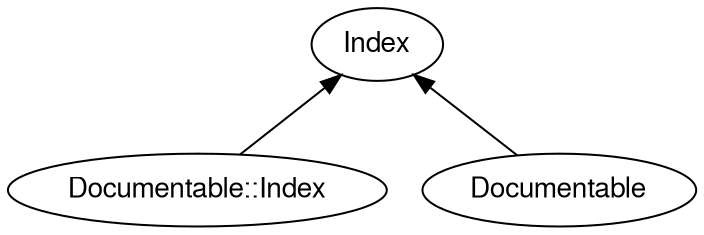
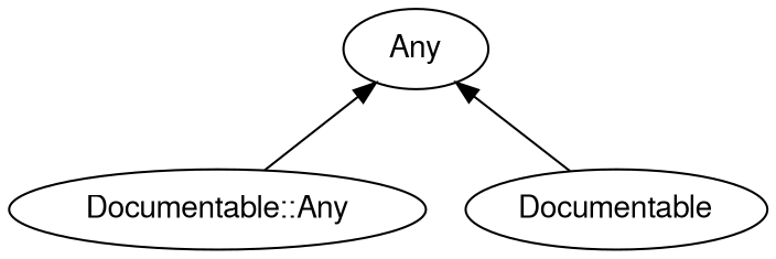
  digraph {
    rankdir=BT
    splines=polyline
    node [color="#000000" fontcolor="#000000" fontname=FreeSans]
    edge [color="#000000"]
-   "Documentable::Index"
-   Any [label=Index]
+   "Documentable::Index" [label="Documentable::Any"]
+   Any
    Documentable
    "Documentable::Index" -> Any
    Documentable -> Any
  }
